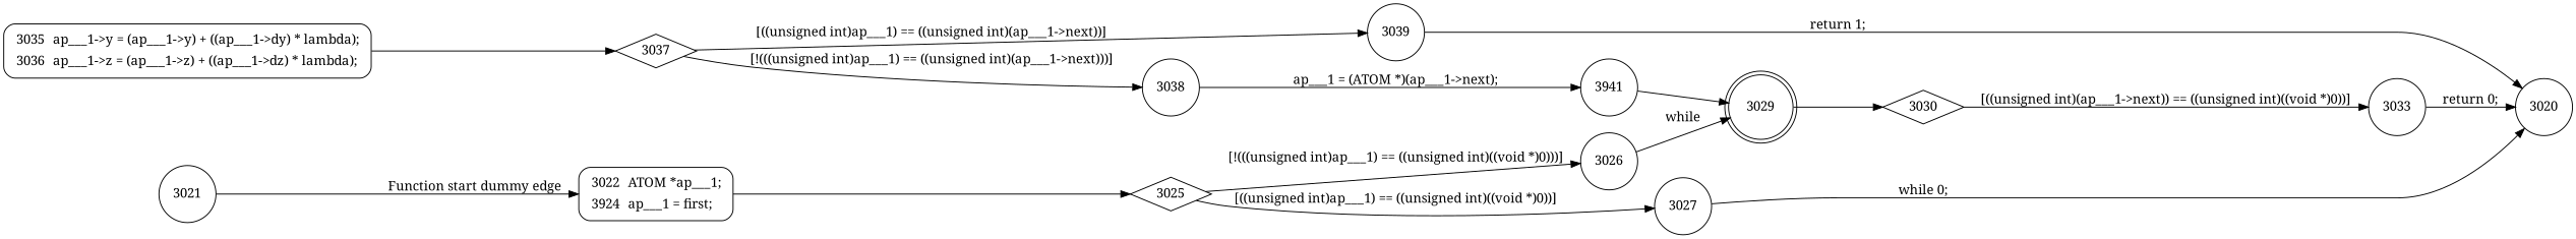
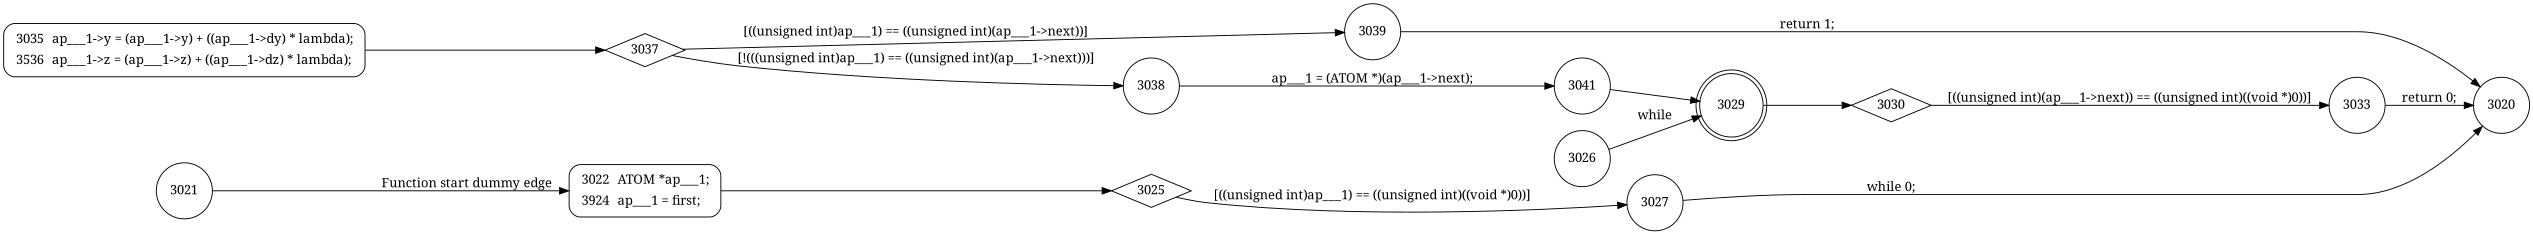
  digraph {
    fontname="Noto Serif"
    rankdir=LR
    node [fontname="Noto Serif" shape=circle]
    edge [fontname="Noto Serif"]
    n1 [fillcolor=white label=<<table border="0" cellborder="0" cellpadding="3" bgcolor="white"><tr><td align="right">3022</td><td align="left">ATOM *ap___1;</td></tr><tr><td align="right">3924</td><td align="left">ap___1 = first;</td></tr></table>> penwidth=1 shape=Mrecord style="filled,bold"]
    3021
    3025 [shape=diamond]
    3026
    3027
    3029 [shape=doublecircle]
    3020
    3030 [shape=diamond]
    3033
-   n10 [fillcolor=white label=<<table border="0" cellborder="0" cellpadding="3" bgcolor="white"><tr><td align="right">3035</td><td align="left">ap___1-&gt;y = (ap___1-&gt;y) + ((ap___1-&gt;dy) * lambda);</td></tr><tr><td align="right">3036</td><td align="left">ap___1-&gt;z = (ap___1-&gt;z) + ((ap___1-&gt;dz) * lambda);</td></tr></table>> penwidth=1 shape=Mrecord style="filled,bold"]
+   n10 [fillcolor=white label=<<table border="0" cellborder="0" cellpadding="3" bgcolor="white"><tr><td align="right">3035</td><td align="left">ap___1-&gt;y = (ap___1-&gt;y) + ((ap___1-&gt;dy) * lambda);</td></tr><tr><td align="right">3536</td><td align="left">ap___1-&gt;z = (ap___1-&gt;z) + ((ap___1-&gt;dz) * lambda);</td></tr></table>> penwidth=1 shape=Mrecord style="filled,bold"]
    3037 [shape=diamond]
    3038
    3039
-   3041 [label=3941]
+   3041
    n1 -> 3025
    3021 -> n1 [label="Function start dummy edge"]
-   3025 -> 3026 [label="[!(((unsigned int)ap___1) == ((unsigned int)((void *)0)))]"]
    3025 -> 3027 [label="[((unsigned int)ap___1) == ((unsigned int)((void *)0))]"]
    3026 -> 3029 [label=while]
    3027 -> 3020 [label="while 0;"]
    3029 -> 3030
    3030 -> 3033 [label="[((unsigned int)(ap___1->next)) == ((unsigned int)((void *)0))]"]
    3033 -> 3020 [label="return 0;"]
    n10 -> 3037
    3037 -> 3038 [label="[!(((unsigned int)ap___1) == ((unsigned int)(ap___1->next)))]"]
    3037 -> 3039 [label="[((unsigned int)ap___1) == ((unsigned int)(ap___1->next))]"]
    3038 -> 3041 [label="ap___1 = (ATOM *)(ap___1->next);"]
    3039 -> 3020 [label="return 1;"]
    3041 -> 3029
  }
